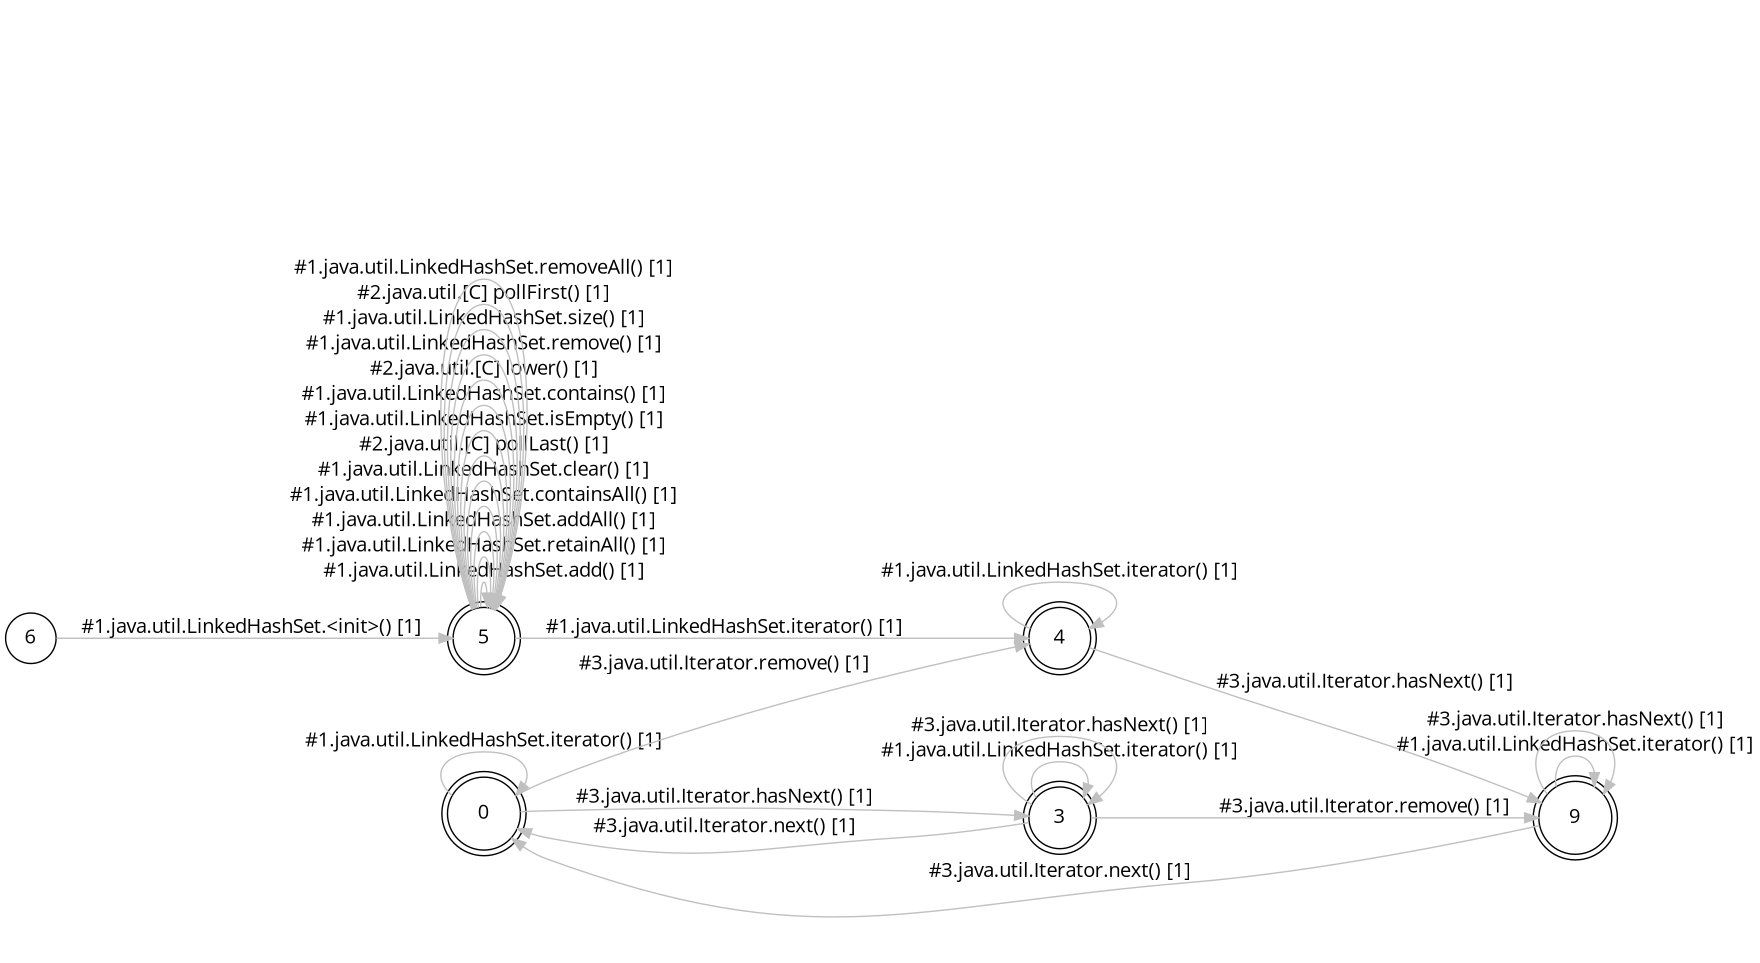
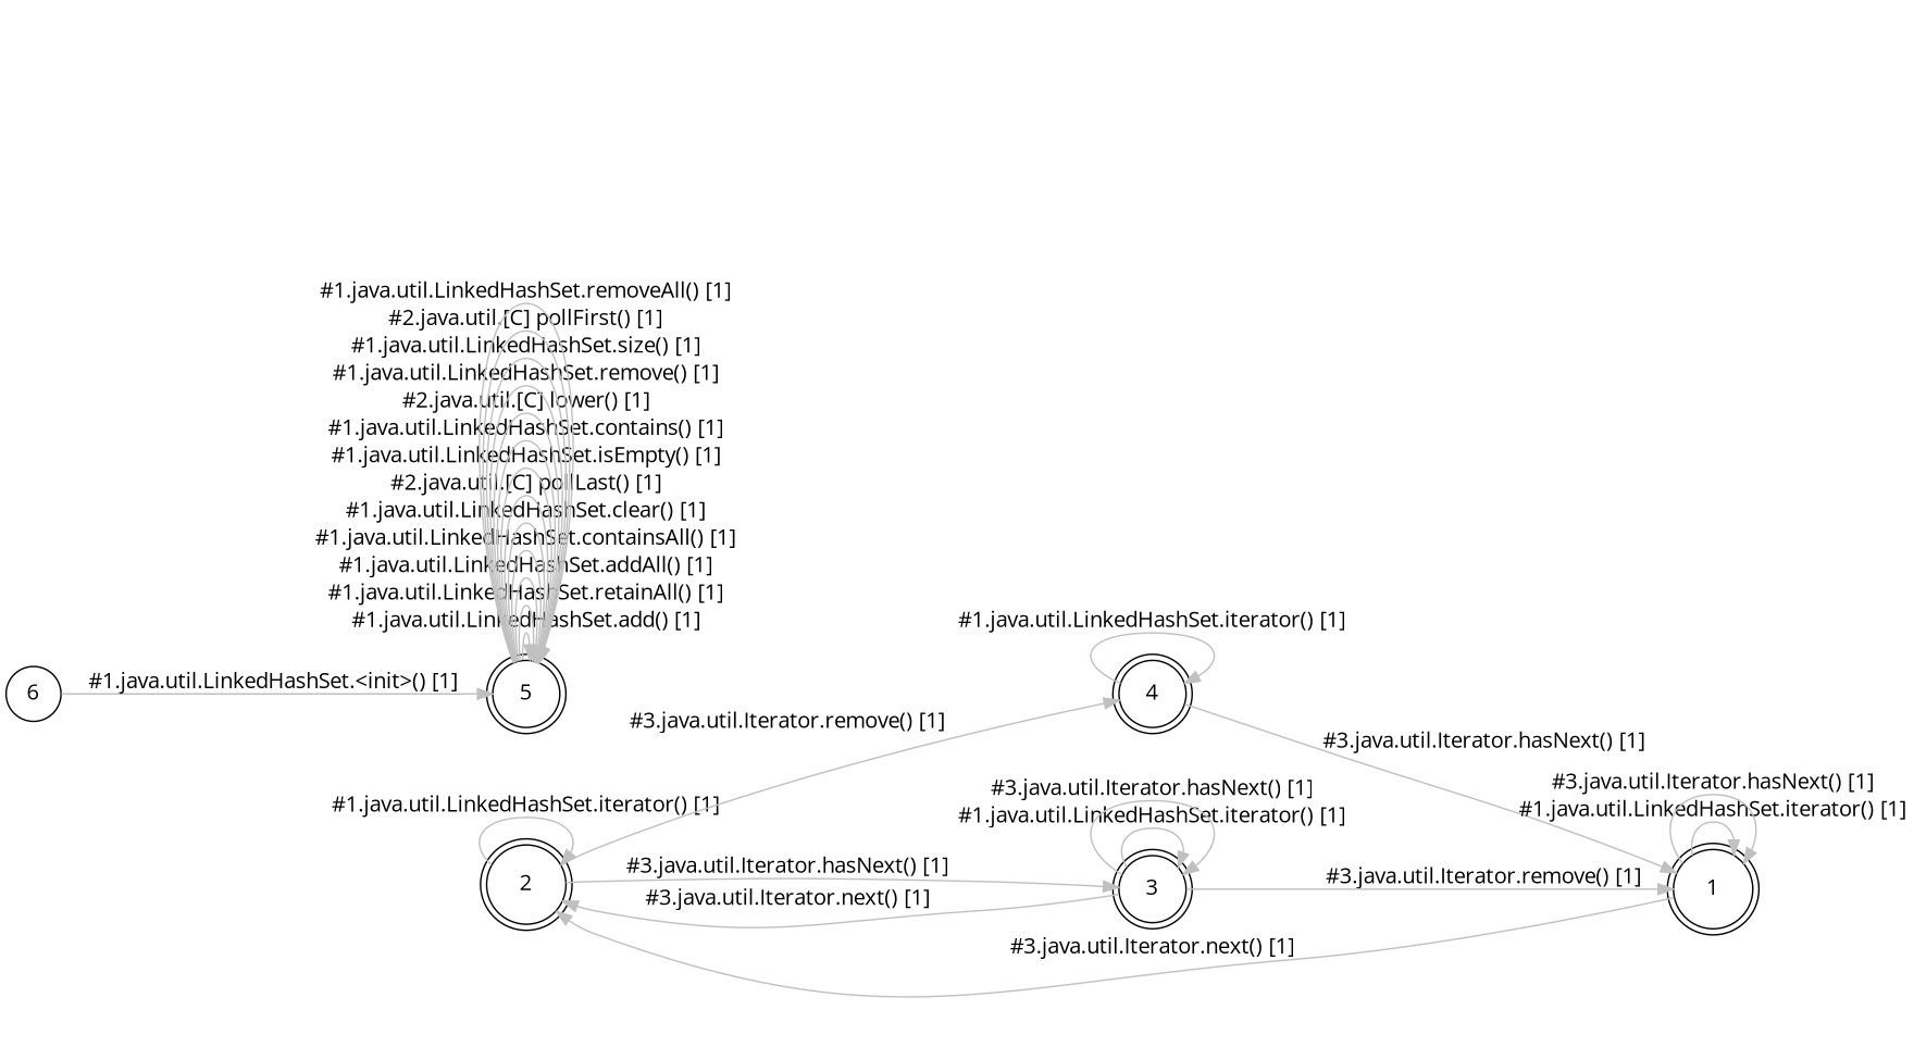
  digraph {
    fontname="Open Sans"
    rankdir=LR
    node [fontname="Open Sans" shape=doublecircle]
    edge [color=gray fontname="Open Sans" style="setlinewidth(1)"]
-   0
+   0 [label=2]
    4
    3
-   1 [label=9]
+   1
    n5 [label=6 shape=circle]
    5
    0 -> 0 [label="#1.java.util.LinkedHashSet.iterator() [1]"]
    0 -> 4 [label="#3.java.util.Iterator.remove() [1]"]
    0 -> 3 [label="#3.java.util.Iterator.hasNext() [1]"]
    4 -> 4 [label="#1.java.util.LinkedHashSet.iterator() [1]"]
    4 -> 1 [label="#3.java.util.Iterator.hasNext() [1]"]
    3 -> 0 [label="#3.java.util.Iterator.next() [1]"]
    3 -> 3 [label="#1.java.util.LinkedHashSet.iterator() [1]"]
    3 -> 3 [label="#3.java.util.Iterator.hasNext() [1]"]
    3 -> 1 [label="#3.java.util.Iterator.remove() [1]"]
    1 -> 0 [label="#3.java.util.Iterator.next() [1]"]
    1 -> 1 [label="#1.java.util.LinkedHashSet.iterator() [1]"]
    1 -> 1 [label="#3.java.util.Iterator.hasNext() [1]"]
    n5 -> 5 [label="#1.java.util.LinkedHashSet.<init>() [1]"]
-   5 -> 4 [label="#1.java.util.LinkedHashSet.iterator() [1]"]
    5 -> 5 [label="#1.java.util.LinkedHashSet.add() [1]"]
    5 -> 5 [label="#1.java.util.LinkedHashSet.retainAll() [1]"]
    5 -> 5 [label="#1.java.util.LinkedHashSet.addAll() [1]"]
    5 -> 5 [label="#1.java.util.LinkedHashSet.containsAll() [1]"]
    5 -> 5 [label="#1.java.util.LinkedHashSet.clear() [1]"]
    5 -> 5 [label="#2.java.util.[C] pollLast() [1]"]
    5 -> 5 [label="#1.java.util.LinkedHashSet.isEmpty() [1]"]
    5 -> 5 [label="#1.java.util.LinkedHashSet.contains() [1]"]
    5 -> 5 [label="#2.java.util.[C] lower() [1]"]
    5 -> 5 [label="#1.java.util.LinkedHashSet.remove() [1]"]
    5 -> 5 [label="#1.java.util.LinkedHashSet.size() [1]"]
    5 -> 5 [label="#2.java.util.[C] pollFirst() [1]"]
    5 -> 5 [label="#1.java.util.LinkedHashSet.removeAll() [1]"]
  }
